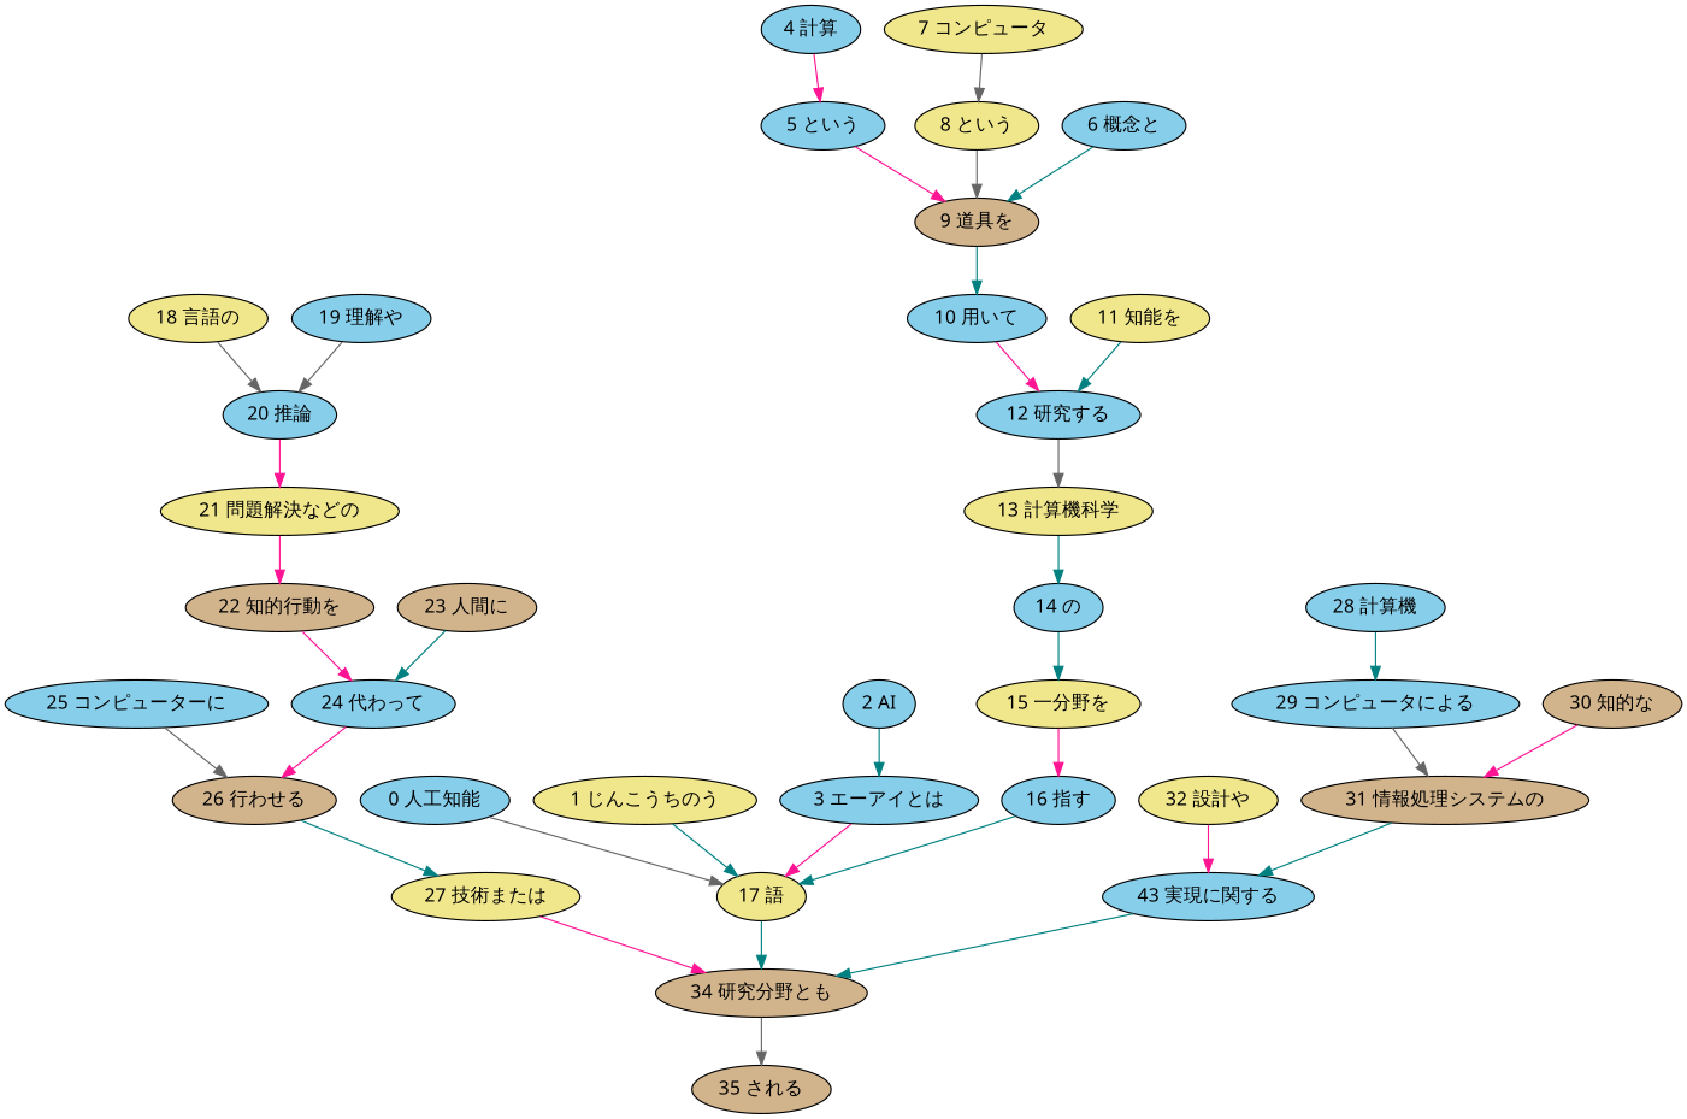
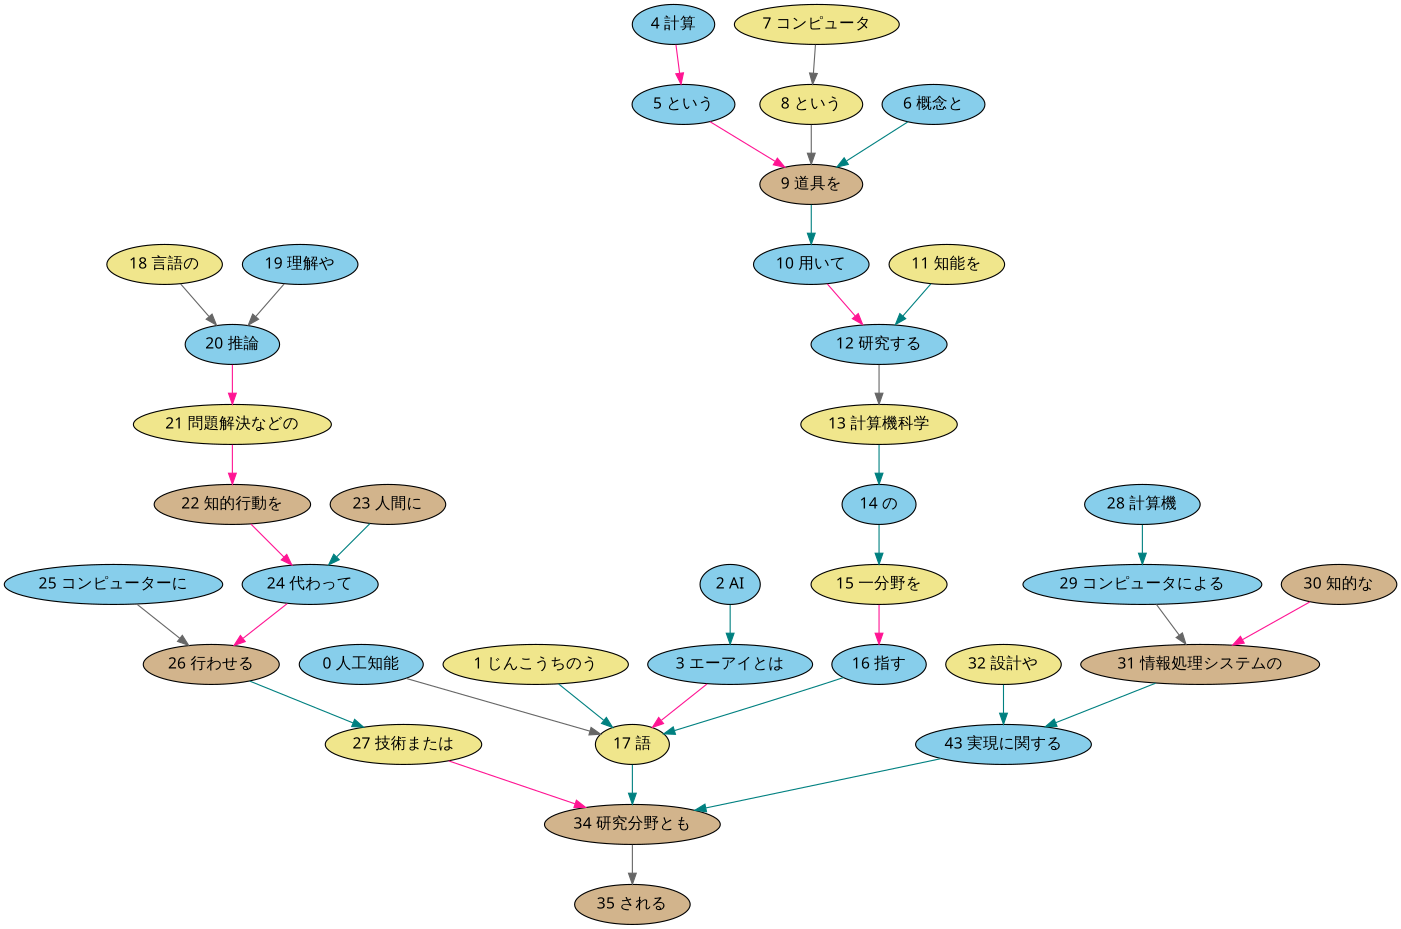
  digraph {
    fontname="Noto Sans"
    node [fillcolor=skyblue fontname="Noto Sans" style=filled]
    edge [color=teal fontname="Noto Sans"]
    "2 AI"
    "3 エーアイとは"
    "17 語" [fillcolor=khaki]
    "34 研究分野とも" [fillcolor=tan]
    "4 計算"
    "5 という"
    "9 道具を" [fillcolor=tan]
    "10 用いて"
    "7 コンピュータ" [fillcolor=khaki]
    "8 という" [fillcolor=khaki]
    "12 研究する"
    "6 概念と"
    "13 計算機科学" [fillcolor=khaki]
    "14 の"
    "11 知能を" [fillcolor=khaki]
    "15 一分野を" [fillcolor=khaki]
    "16 指す"
    "0 人工知能"
    "35 される" [fillcolor=tan]
    "1 じんこうちのう" [fillcolor=khaki]
    "18 言語の" [fillcolor=khaki]
    "20 推論"
    "21 問題解決などの" [fillcolor=khaki]
    "22 知的行動を" [fillcolor=tan]
    "19 理解や"
    "24 代わって"
    "26 行わせる" [fillcolor=tan]
    "27 技術または" [fillcolor=khaki]
    "23 人間に" [fillcolor=tan]
    "25 コンピューターに"
    "28 計算機"
    "29 コンピュータによる"
    "31 情報処理システムの" [fillcolor=tan]
    n34 [label="43 実現に関する"]
    "30 知的な" [fillcolor=tan]
    "32 設計や" [fillcolor=khaki]
    "2 AI" -> "3 エーアイとは"
    "3 エーアイとは" -> "17 語" [color=deeppink]
    "17 語" -> "34 研究分野とも"
    "34 研究分野とも" -> "35 される" [color=gray40]
    "4 計算" -> "5 という" [color=deeppink]
    "5 という" -> "9 道具を" [color=deeppink]
    "9 道具を" -> "10 用いて"
    "10 用いて" -> "12 研究する" [color=deeppink]
    "7 コンピュータ" -> "8 という" [color=gray40]
    "8 という" -> "9 道具を" [color=gray40]
    "12 研究する" -> "13 計算機科学" [color=gray40]
    "6 概念と" -> "9 道具を"
    "13 計算機科学" -> "14 の"
    "14 の" -> "15 一分野を"
    "11 知能を" -> "12 研究する"
    "15 一分野を" -> "16 指す" [color=deeppink]
    "16 指す" -> "17 語"
    "0 人工知能" -> "17 語" [color=gray40]
    "1 じんこうちのう" -> "17 語"
    "18 言語の" -> "20 推論" [color=gray40]
    "20 推論" -> "21 問題解決などの" [color=deeppink]
    "21 問題解決などの" -> "22 知的行動を" [color=deeppink]
    "22 知的行動を" -> "24 代わって" [color=deeppink]
    "19 理解や" -> "20 推論" [color=gray40]
    "24 代わって" -> "26 行わせる" [color=deeppink]
    "26 行わせる" -> "27 技術または"
    "27 技術または" -> "34 研究分野とも" [color=deeppink]
    "23 人間に" -> "24 代わって"
    "25 コンピューターに" -> "26 行わせる" [color=gray40]
    "28 計算機" -> "29 コンピュータによる"
    "29 コンピュータによる" -> "31 情報処理システムの" [color=gray40]
    "31 情報処理システムの" -> n34
    n34 -> "34 研究分野とも"
    "30 知的な" -> "31 情報処理システムの" [color=deeppink]
-   "32 設計や" -> n34 [color=deeppink]
+   "32 設計や" -> n34
  }
